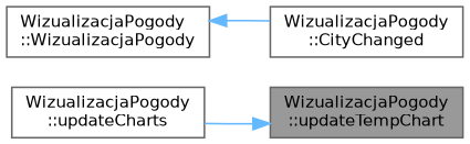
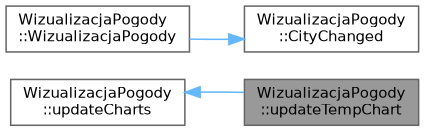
  digraph {
    rankdir=RL
    node [color=grey40 fillcolor=white fontname=Helvetica fontsize=10 shape=box style=filled]
    edge [color=steelblue1 dir=back fontname=Helvetica fontsize=10 labelfontname=Helvetica labelfontsize=10 style=solid]
    n1 [color=gray40 fillcolor=grey60 fontcolor=black height=0.2 label="WizualizacjaPogody\l::updateTempChart" width=0.4]
    n2 [height=0.2 label="WizualizacjaPogody\l::updateCharts" width=0.4]
    n3 [height=0.2 label="WizualizacjaPogody\l::CityChanged" width=0.4]
    n4 [height=0.2 label="WizualizacjaPogody\l::WizualizacjaPogody" width=0.4]
-   n1 -> n2
-   n4 -> n3
+   n2 -> n1
+   n3 -> n4
  }
